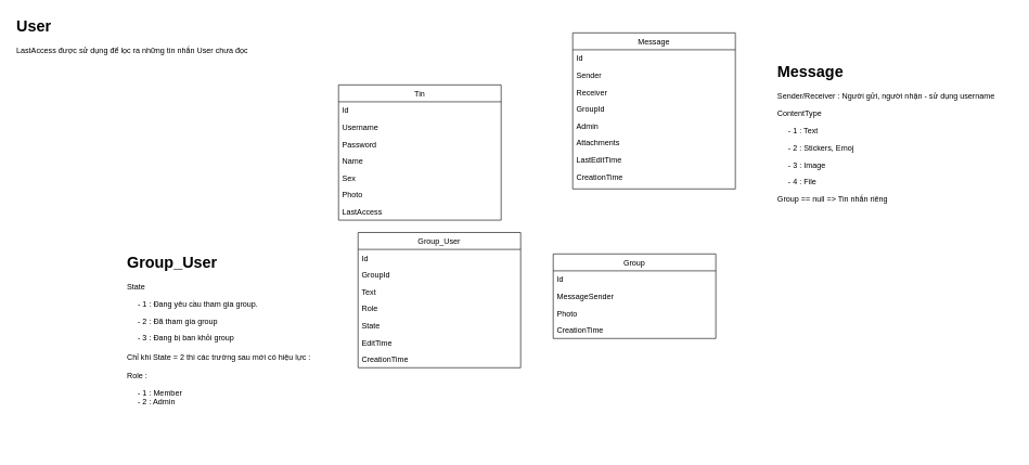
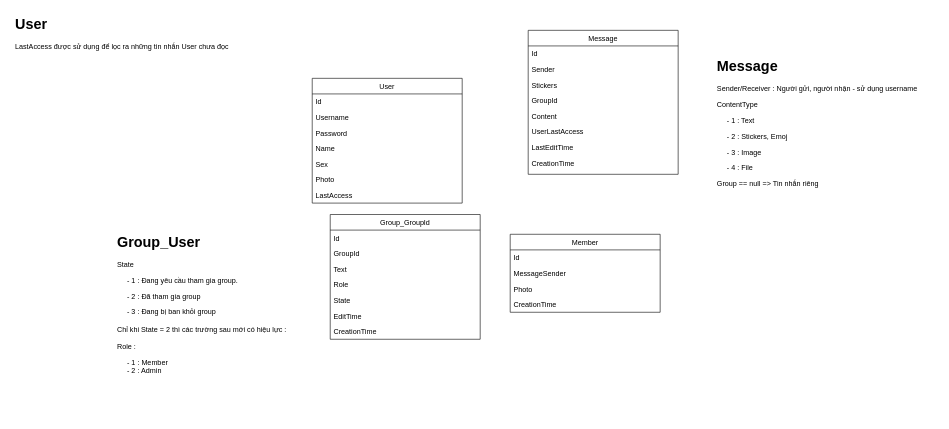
  <mxCell id="0" />
  <mxCell id="1" parent="0" />
  <mxCell id="2" value="Message" style="swimlane;fontStyle=0;align=center;verticalAlign=top;childLayout=stackLayout;horizontal=1;startSize=26;horizontalStack=0;resizeParent=1;resizeLast=0;collapsible=1;marginBottom=0;rounded=0;shadow=0;strokeWidth=1;" parent="1" vertex="1"><mxGeometry x="880" y="50" width="250" height="240" as="geometry"><mxRectangle x="230" y="140" width="160" height="26" as="alternateBounds" /></mxGeometry></mxCell>
  <mxCell id="3" value="Id" style="text;align=left;verticalAlign=top;spacingLeft=4;spacingRight=4;overflow=hidden;rotatable=0;points=[[0,0.5],[1,0.5]];portConstraint=eastwest;" parent="2" vertex="1"><mxGeometry y="26" width="250" height="26" as="geometry" /></mxCell>
  <mxCell id="4" value="Sender" style="text;align=left;verticalAlign=top;spacingLeft=4;spacingRight=4;overflow=hidden;rotatable=0;points=[[0,0.5],[1,0.5]];portConstraint=eastwest;" parent="2" vertex="1"><mxGeometry y="52" width="250" height="26" as="geometry" /></mxCell>
- <mxCell id="5" value="Receiver" style="text;align=left;verticalAlign=top;spacingLeft=4;spacingRight=4;overflow=hidden;rotatable=0;points=[[0,0.5],[1,0.5]];portConstraint=eastwest;rounded=0;shadow=0;html=0;" parent="2" vertex="1"><mxGeometry y="78" width="250" height="26" as="geometry" /></mxCell>
+ <mxCell id="5" value="Stickers" style="text;align=left;verticalAlign=top;spacingLeft=4;spacingRight=4;overflow=hidden;rotatable=0;points=[[0,0.5],[1,0.5]];portConstraint=eastwest;rounded=0;shadow=0;html=0;" parent="2" vertex="1"><mxGeometry y="78" width="250" height="26" as="geometry" /></mxCell>
  <mxCell id="6" value="GroupId" style="text;align=left;verticalAlign=top;spacingLeft=4;spacingRight=4;overflow=hidden;rotatable=0;points=[[0,0.5],[1,0.5]];portConstraint=eastwest;rounded=0;shadow=0;html=0;" parent="2" vertex="1"><mxGeometry y="104" width="250" height="26" as="geometry" /></mxCell>
- <mxCell id="7" value="Admin" style="text;align=left;verticalAlign=top;spacingLeft=4;spacingRight=4;overflow=hidden;rotatable=0;points=[[0,0.5],[1,0.5]];portConstraint=eastwest;" parent="2" vertex="1"><mxGeometry y="130" width="250" height="26" as="geometry" /></mxCell>
- <mxCell id="8" value="Attachments" style="text;align=left;verticalAlign=top;spacingLeft=4;spacingRight=4;overflow=hidden;rotatable=0;points=[[0,0.5],[1,0.5]];portConstraint=eastwest;" parent="2" vertex="1"><mxGeometry y="156" width="250" height="26" as="geometry" /></mxCell>
+ <mxCell id="7" value="Content" style="text;align=left;verticalAlign=top;spacingLeft=4;spacingRight=4;overflow=hidden;rotatable=0;points=[[0,0.5],[1,0.5]];portConstraint=eastwest;" parent="2" vertex="1"><mxGeometry y="130" width="250" height="26" as="geometry" /></mxCell>
+ <mxCell id="8" value="UserLastAccess" style="text;align=left;verticalAlign=top;spacingLeft=4;spacingRight=4;overflow=hidden;rotatable=0;points=[[0,0.5],[1,0.5]];portConstraint=eastwest;" parent="2" vertex="1"><mxGeometry y="156" width="250" height="26" as="geometry" /></mxCell>
  <mxCell id="9" value="LastEditTime" style="text;align=left;verticalAlign=top;spacingLeft=4;spacingRight=4;overflow=hidden;rotatable=0;points=[[0,0.5],[1,0.5]];portConstraint=eastwest;rounded=0;shadow=0;html=0;" parent="2" vertex="1"><mxGeometry y="182" width="250" height="26" as="geometry" /></mxCell>
  <mxCell id="10" value="CreationTime" style="text;align=left;verticalAlign=top;spacingLeft=4;spacingRight=4;overflow=hidden;rotatable=0;points=[[0,0.5],[1,0.5]];portConstraint=eastwest;rounded=0;shadow=0;html=0;" parent="2" vertex="1"><mxGeometry y="208" width="250" height="26" as="geometry" /></mxCell>
- <mxCell id="11" value="Tin" style="swimlane;fontStyle=0;align=center;verticalAlign=top;childLayout=stackLayout;horizontal=1;startSize=26;horizontalStack=0;resizeParent=1;resizeLast=0;collapsible=1;marginBottom=0;rounded=0;shadow=0;strokeWidth=1;" parent="1" vertex="1"><mxGeometry x="520" y="130" width="250" height="208" as="geometry"><mxRectangle x="230" y="140" width="160" height="26" as="alternateBounds" /></mxGeometry></mxCell>
+ <mxCell id="11" value="User" style="swimlane;fontStyle=0;align=center;verticalAlign=top;childLayout=stackLayout;horizontal=1;startSize=26;horizontalStack=0;resizeParent=1;resizeLast=0;collapsible=1;marginBottom=0;rounded=0;shadow=0;strokeWidth=1;" parent="1" vertex="1"><mxGeometry x="520" y="130" width="250" height="208" as="geometry"><mxRectangle x="230" y="140" width="160" height="26" as="alternateBounds" /></mxGeometry></mxCell>
  <mxCell id="12" value="Id" style="text;align=left;verticalAlign=top;spacingLeft=4;spacingRight=4;overflow=hidden;rotatable=0;points=[[0,0.5],[1,0.5]];portConstraint=eastwest;" parent="11" vertex="1"><mxGeometry y="26" width="250" height="26" as="geometry" /></mxCell>
  <mxCell id="13" value="Username" style="text;align=left;verticalAlign=top;spacingLeft=4;spacingRight=4;overflow=hidden;rotatable=0;points=[[0,0.5],[1,0.5]];portConstraint=eastwest;" parent="11" vertex="1"><mxGeometry y="52" width="250" height="26" as="geometry" /></mxCell>
  <mxCell id="14" value="Password" style="text;align=left;verticalAlign=top;spacingLeft=4;spacingRight=4;overflow=hidden;rotatable=0;points=[[0,0.5],[1,0.5]];portConstraint=eastwest;rounded=0;shadow=0;html=0;" parent="11" vertex="1"><mxGeometry y="78" width="250" height="26" as="geometry" /></mxCell>
  <mxCell id="15" value="Name" style="text;align=left;verticalAlign=top;spacingLeft=4;spacingRight=4;overflow=hidden;rotatable=0;points=[[0,0.5],[1,0.5]];portConstraint=eastwest;rounded=0;shadow=0;html=0;" parent="11" vertex="1"><mxGeometry y="104" width="250" height="26" as="geometry" /></mxCell>
  <mxCell id="16" value="Sex" style="text;align=left;verticalAlign=top;spacingLeft=4;spacingRight=4;overflow=hidden;rotatable=0;points=[[0,0.5],[1,0.5]];portConstraint=eastwest;rounded=0;shadow=0;html=0;" parent="11" vertex="1"><mxGeometry y="130" width="250" height="26" as="geometry" /></mxCell>
  <mxCell id="17" value="Photo" style="text;align=left;verticalAlign=top;spacingLeft=4;spacingRight=4;overflow=hidden;rotatable=0;points=[[0,0.5],[1,0.5]];portConstraint=eastwest;rounded=0;shadow=0;html=0;" parent="11" vertex="1"><mxGeometry y="156" width="250" height="26" as="geometry" /></mxCell>
  <mxCell id="18" value="LastAccess" style="text;align=left;verticalAlign=top;spacingLeft=4;spacingRight=4;overflow=hidden;rotatable=0;points=[[0,0.5],[1,0.5]];portConstraint=eastwest;rounded=0;shadow=0;html=0;" parent="11" vertex="1"><mxGeometry y="182" width="250" height="26" as="geometry" /></mxCell>
- <mxCell id="19" value="Group&#10;" style="swimlane;fontStyle=0;align=center;verticalAlign=top;childLayout=stackLayout;horizontal=1;startSize=26;horizontalStack=0;resizeParent=1;resizeLast=0;collapsible=1;marginBottom=0;rounded=0;shadow=0;strokeWidth=1;" parent="1" vertex="1"><mxGeometry x="850" y="390" width="250" height="130" as="geometry"><mxRectangle x="230" y="140" width="160" height="26" as="alternateBounds" /></mxGeometry></mxCell>
+ <mxCell id="19" value="Member&#10;" style="swimlane;fontStyle=0;align=center;verticalAlign=top;childLayout=stackLayout;horizontal=1;startSize=26;horizontalStack=0;resizeParent=1;resizeLast=0;collapsible=1;marginBottom=0;rounded=0;shadow=0;strokeWidth=1;" parent="1" vertex="1"><mxGeometry x="850" y="390" width="250" height="130" as="geometry"><mxRectangle x="230" y="140" width="160" height="26" as="alternateBounds" /></mxGeometry></mxCell>
  <mxCell id="20" value="Id" style="text;align=left;verticalAlign=top;spacingLeft=4;spacingRight=4;overflow=hidden;rotatable=0;points=[[0,0.5],[1,0.5]];portConstraint=eastwest;rounded=0;shadow=0;html=0;" parent="19" vertex="1"><mxGeometry y="26" width="250" height="26" as="geometry" /></mxCell>
  <mxCell id="21" value="MessageSender" style="text;align=left;verticalAlign=top;spacingLeft=4;spacingRight=4;overflow=hidden;rotatable=0;points=[[0,0.5],[1,0.5]];portConstraint=eastwest;rounded=0;shadow=0;html=0;" parent="19" vertex="1"><mxGeometry y="52" width="250" height="26" as="geometry" /></mxCell>
  <mxCell id="22" value="Photo" style="text;align=left;verticalAlign=top;spacingLeft=4;spacingRight=4;overflow=hidden;rotatable=0;points=[[0,0.5],[1,0.5]];portConstraint=eastwest;rounded=0;shadow=0;html=0;" parent="19" vertex="1"><mxGeometry y="78" width="250" height="26" as="geometry" /></mxCell>
  <mxCell id="23" value="CreationTime" style="text;align=left;verticalAlign=top;spacingLeft=4;spacingRight=4;overflow=hidden;rotatable=0;points=[[0,0.5],[1,0.5]];portConstraint=eastwest;rounded=0;shadow=0;html=0;" parent="19" vertex="1"><mxGeometry y="104" width="250" height="26" as="geometry" /></mxCell>
- <mxCell id="24" value="Group_User" style="swimlane;fontStyle=0;align=center;verticalAlign=top;childLayout=stackLayout;horizontal=1;startSize=26;horizontalStack=0;resizeParent=1;resizeLast=0;collapsible=1;marginBottom=0;rounded=0;shadow=0;strokeWidth=1;" parent="1" vertex="1"><mxGeometry x="550" y="357" width="250" height="208" as="geometry"><mxRectangle x="230" y="140" width="160" height="26" as="alternateBounds" /></mxGeometry></mxCell>
+ <mxCell id="24" value="Group_GroupId" style="swimlane;fontStyle=0;align=center;verticalAlign=top;childLayout=stackLayout;horizontal=1;startSize=26;horizontalStack=0;resizeParent=1;resizeLast=0;collapsible=1;marginBottom=0;rounded=0;shadow=0;strokeWidth=1;" parent="1" vertex="1"><mxGeometry x="550" y="357" width="250" height="208" as="geometry"><mxRectangle x="230" y="140" width="160" height="26" as="alternateBounds" /></mxGeometry></mxCell>
  <mxCell id="25" value="Id" style="text;align=left;verticalAlign=top;spacingLeft=4;spacingRight=4;overflow=hidden;rotatable=0;points=[[0,0.5],[1,0.5]];portConstraint=eastwest;" parent="24" vertex="1"><mxGeometry y="26" width="250" height="26" as="geometry" /></mxCell>
  <mxCell id="26" value="GroupId" style="text;align=left;verticalAlign=top;spacingLeft=4;spacingRight=4;overflow=hidden;rotatable=0;points=[[0,0.5],[1,0.5]];portConstraint=eastwest;rounded=0;shadow=0;html=0;fontStyle=0" parent="24" vertex="1"><mxGeometry y="52" width="250" height="26" as="geometry" /></mxCell>
  <mxCell id="27" value="Text" style="text;align=left;verticalAlign=top;spacingLeft=4;spacingRight=4;overflow=hidden;rotatable=0;points=[[0,0.5],[1,0.5]];portConstraint=eastwest;rounded=0;shadow=0;html=0;fontStyle=0" parent="24" vertex="1"><mxGeometry y="78" width="250" height="26" as="geometry" /></mxCell>
  <mxCell id="28" value="Role" style="text;align=left;verticalAlign=top;spacingLeft=4;spacingRight=4;overflow=hidden;rotatable=0;points=[[0,0.5],[1,0.5]];portConstraint=eastwest;rounded=0;shadow=0;html=0;" parent="24" vertex="1"><mxGeometry y="104" width="250" height="26" as="geometry" /></mxCell>
  <mxCell id="29" value="State" style="text;align=left;verticalAlign=top;spacingLeft=4;spacingRight=4;overflow=hidden;rotatable=0;points=[[0,0.5],[1,0.5]];portConstraint=eastwest;rounded=0;shadow=0;html=0;" parent="24" vertex="1"><mxGeometry y="130" width="250" height="26" as="geometry" /></mxCell>
  <mxCell id="30" value="EditTime" style="text;align=left;verticalAlign=top;spacingLeft=4;spacingRight=4;overflow=hidden;rotatable=0;points=[[0,0.5],[1,0.5]];portConstraint=eastwest;rounded=0;shadow=0;html=0;" parent="24" vertex="1"><mxGeometry y="156" width="250" height="26" as="geometry" /></mxCell>
  <mxCell id="31" value="CreationTime" style="text;align=left;verticalAlign=top;spacingLeft=4;spacingRight=4;overflow=hidden;rotatable=0;points=[[0,0.5],[1,0.5]];portConstraint=eastwest;rounded=0;shadow=0;html=0;" parent="24" vertex="1"><mxGeometry y="182" width="250" height="26" as="geometry" /></mxCell>
  <mxCell id="32" value="&lt;h1&gt;Group_User&lt;/h1&gt;&lt;p&gt;State&lt;/p&gt;&lt;p&gt;&lt;span&gt;&amp;nbsp; &amp;nbsp; &amp;nbsp;- 1 : Đang yêu cầu tham gia group.&lt;/span&gt;&lt;/p&gt;&lt;p&gt;&lt;span&gt;&amp;nbsp; &amp;nbsp; &amp;nbsp;- 2 : Đã tham gia group&lt;/span&gt;&lt;/p&gt;&lt;p&gt;&amp;nbsp; &amp;nbsp; &amp;nbsp;- 3 : Đang bị ban khỏi group&lt;br&gt;&lt;br&gt;Chỉ khi State = 2 thì các trường sau mới có hiệu lực :&lt;br&gt;&lt;br&gt;Role :&lt;/p&gt;&amp;nbsp; &amp;nbsp; &amp;nbsp;- 1 : Member&lt;br&gt;&amp;nbsp; &amp;nbsp; &amp;nbsp;- 2 : Admin&lt;br&gt;&lt;p&gt;&lt;br&gt;&lt;/p&gt;" style="text;html=1;strokeColor=none;fillColor=none;spacing=5;spacingTop=-20;whiteSpace=wrap;overflow=hidden;rounded=0;fontStyle=0" parent="1" vertex="1"><mxGeometry x="190" y="383" width="370" height="310" as="geometry" /></mxCell>
  <mxCell id="33" value="&lt;h1&gt;User&lt;/h1&gt;&lt;p&gt;LastAccess được sử dụng để lọc ra những tin nhắn User chưa đọc&lt;/p&gt;" style="text;html=1;strokeColor=none;fillColor=none;spacing=5;spacingTop=-20;whiteSpace=wrap;overflow=hidden;rounded=0;" parent="1" vertex="1"><mxGeometry x="20" y="20" width="390" height="120" as="geometry" /></mxCell>
  <mxCell id="34" value="&lt;h1&gt;Message&lt;/h1&gt;&lt;p&gt;Sender/Receiver : Người gửi, người nhận - sử dụng username&lt;br&gt;&lt;/p&gt;ContentType&lt;p&gt;&lt;span&gt;&amp;nbsp; &amp;nbsp; &amp;nbsp;- 1 : Text&lt;/span&gt;&lt;/p&gt;&lt;p&gt;&lt;span&gt;&amp;nbsp; &amp;nbsp; &amp;nbsp;- 2 : Stickers, Emoj&lt;/span&gt;&lt;/p&gt;&lt;p&gt;&amp;nbsp; &amp;nbsp; &amp;nbsp;- 3 : Image&lt;/p&gt;&lt;p&gt;&amp;nbsp; &amp;nbsp; &amp;nbsp;- 4 : File&lt;br&gt;&lt;/p&gt;Group == null =&amp;gt; Tin nhắn riêng&lt;br&gt;&lt;p&gt;&lt;br&gt;&lt;/p&gt;" style="text;html=1;strokeColor=none;fillColor=none;spacing=5;spacingTop=-20;whiteSpace=wrap;overflow=hidden;rounded=0;" parent="1" vertex="1"><mxGeometry x="1190" y="90" width="370" height="310" as="geometry" /></mxCell>
